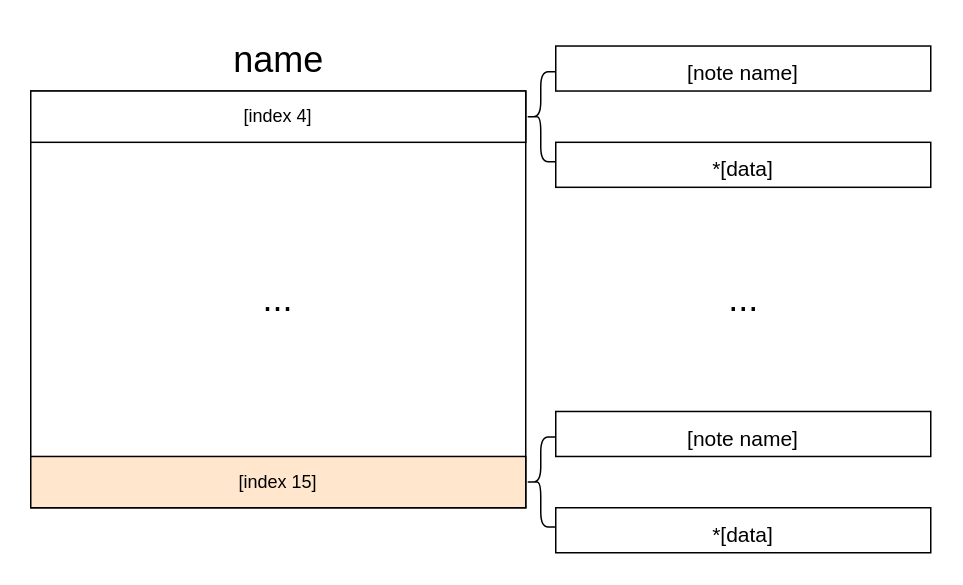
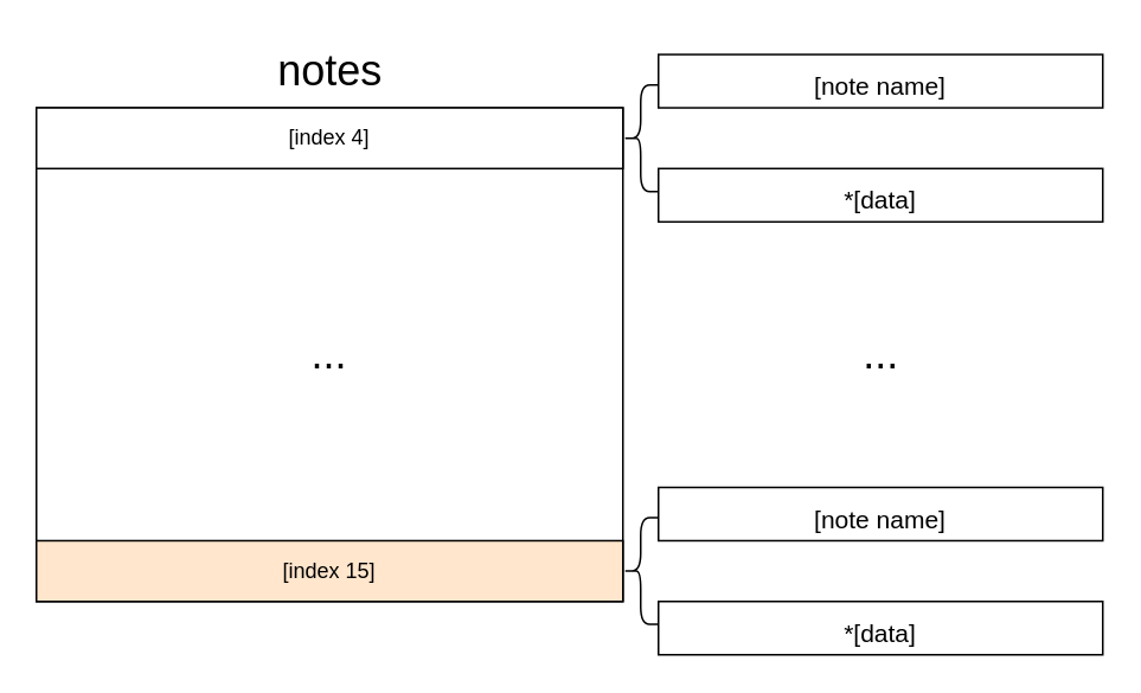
  <mxCell id="0" />
  <mxCell id="1" parent="0" />
  <mxCell id="2" value="" style="shape=curlyBracket;whiteSpace=wrap;html=1;rounded=1;labelPosition=left;verticalLabelPosition=middle;align=right;verticalAlign=middle;" vertex="1" parent="1"><mxGeometry x="350" y="47.28" width="20" height="60" as="geometry" /></mxCell>
- <mxCell id="3" value="&lt;font style=&quot;font-size: 24px;&quot;&gt;name&lt;/font&gt;" style="text;html=1;align=center;verticalAlign=middle;resizable=1;points=[];autosize=1;strokeColor=none;fillColor=none;movable=1;rotatable=1;deletable=1;editable=1;connectable=1;" vertex="1" parent="1"><mxGeometry x="145" y="20.19" width="80" height="40" as="geometry" /></mxCell>
+ <mxCell id="3" value="&lt;font style=&quot;font-size: 24px;&quot;&gt;notes&lt;/font&gt;" style="text;html=1;align=center;verticalAlign=middle;resizable=1;points=[];autosize=1;strokeColor=none;fillColor=none;movable=1;rotatable=1;deletable=1;editable=1;connectable=1;" vertex="1" parent="1"><mxGeometry x="145" y="20.19" width="80" height="40" as="geometry" /></mxCell>
  <mxCell id="4" value="&lt;font style=&quot;font-size: 24px;&quot;&gt;...&lt;/font&gt;" style="rounded=0;whiteSpace=wrap;html=1;movable=1;resizable=1;rotatable=1;deletable=1;editable=1;connectable=1;" vertex="1" parent="1"><mxGeometry x="20" y="60.19" width="330" height="277.81" as="geometry" /></mxCell>
  <mxCell id="5" value="[index 4]" style="rounded=0;whiteSpace=wrap;html=1;" vertex="1" parent="1"><mxGeometry x="20" y="60.186" width="330" height="34.186" as="geometry" /></mxCell>
  <mxCell id="6" value="[index 15]" style="rounded=0;whiteSpace=wrap;html=1;fillColor=#ffe6cc;" vertex="1" parent="1"><mxGeometry x="20" y="303.813" width="330" height="34.186" as="geometry" /></mxCell>
  <mxCell id="7" value="&lt;font style=&quot;font-size: 14px;&quot;&gt;[note name]&lt;/font&gt;" style="rounded=0;whiteSpace=wrap;html=1;fontSize=24;" vertex="1" parent="1"><mxGeometry x="370" y="30.19" width="250" height="30" as="geometry" /></mxCell>
  <mxCell id="8" value="&lt;font style=&quot;font-size: 14px;&quot;&gt;*[data]&lt;/font&gt;" style="rounded=0;whiteSpace=wrap;html=1;fontSize=24;" vertex="1" parent="1"><mxGeometry x="370" y="94.37" width="250" height="30" as="geometry" /></mxCell>
  <mxCell id="9" value="" style="shape=curlyBracket;whiteSpace=wrap;html=1;rounded=1;labelPosition=left;verticalLabelPosition=middle;align=right;verticalAlign=middle;" vertex="1" parent="1"><mxGeometry x="350" y="290.91" width="20" height="60" as="geometry" /></mxCell>
  <mxCell id="10" value="&lt;font style=&quot;font-size: 14px;&quot;&gt;[note name]&lt;/font&gt;" style="rounded=0;whiteSpace=wrap;html=1;fontSize=24;" vertex="1" parent="1"><mxGeometry x="370" y="273.82" width="250" height="30" as="geometry" /></mxCell>
  <mxCell id="11" value="&lt;font style=&quot;font-size: 14px;&quot;&gt;*[data]&lt;/font&gt;" style="rounded=0;whiteSpace=wrap;html=1;fontSize=24;" vertex="1" parent="1"><mxGeometry x="370" y="338" width="250" height="30" as="geometry" /></mxCell>
  <mxCell id="12" value="&lt;span style=&quot;&quot;&gt;...&lt;/span&gt;" style="text;html=1;align=center;verticalAlign=middle;resizable=0;points=[];autosize=1;strokeColor=none;fillColor=none;fontSize=24;" vertex="1" parent="1"><mxGeometry x="475" y="179.1" width="40" height="40" as="geometry" /></mxCell>
